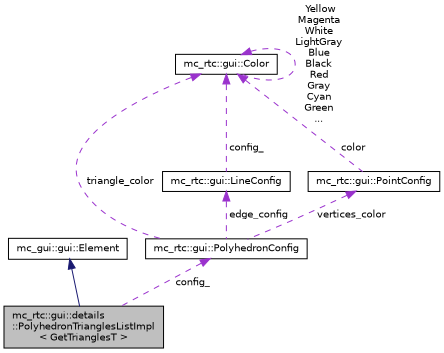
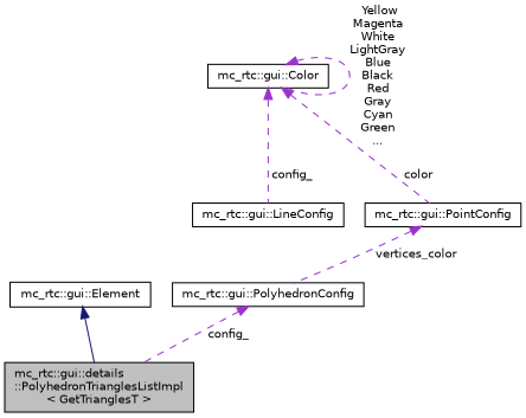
  digraph {
    node [color=black fillcolor=white fontname=Helvetica fontsize=10 shape=record style=filled]
    edge [color=darkorchid3 dir=back fontname=Helvetica fontsize=10 labelfontname=Helvetica labelfontsize=10 style=dashed]
    n1 [fillcolor=grey75 fontcolor=black height=0.2 label="mc_rtc::gui::details\l::PolyhedronTrianglesListImpl\l\< GetTrianglesT \>" width=0.4]
-   n2 [height=0.2 label="mc_gui::gui::Element" width=0.4]
+   n2 [height=0.2 label="mc_rtc::gui::Element" width=0.4]
    n3 [height=0.2 label="mc_rtc::gui::PolyhedronConfig" width=0.4]
    n4 [height=0.2 label="mc_rtc::gui::Color" width=0.4]
    n5 [height=0.2 label="mc_rtc::gui::LineConfig" width=0.4]
    n6 [height=0.2 label="mc_rtc::gui::PointConfig" width=0.4]
    n2 -> n1 [color=midnightblue style=solid]
    n3 -> n1 [label=" config_"]
-   n4 -> n3 [label=" triangle_color"]
    n4 -> n4 [label=" Yellow\nMagenta\nWhite\nLightGray\nBlue\nBlack\nRed\nGray\nCyan\nGreen\n..."]
    n4 -> n5 [label=" config_"]
    n4 -> n6 [label=" color"]
-   n5 -> n3 [label=" edge_config"]
    n6 -> n3 [label=" vertices_color"]
  }
